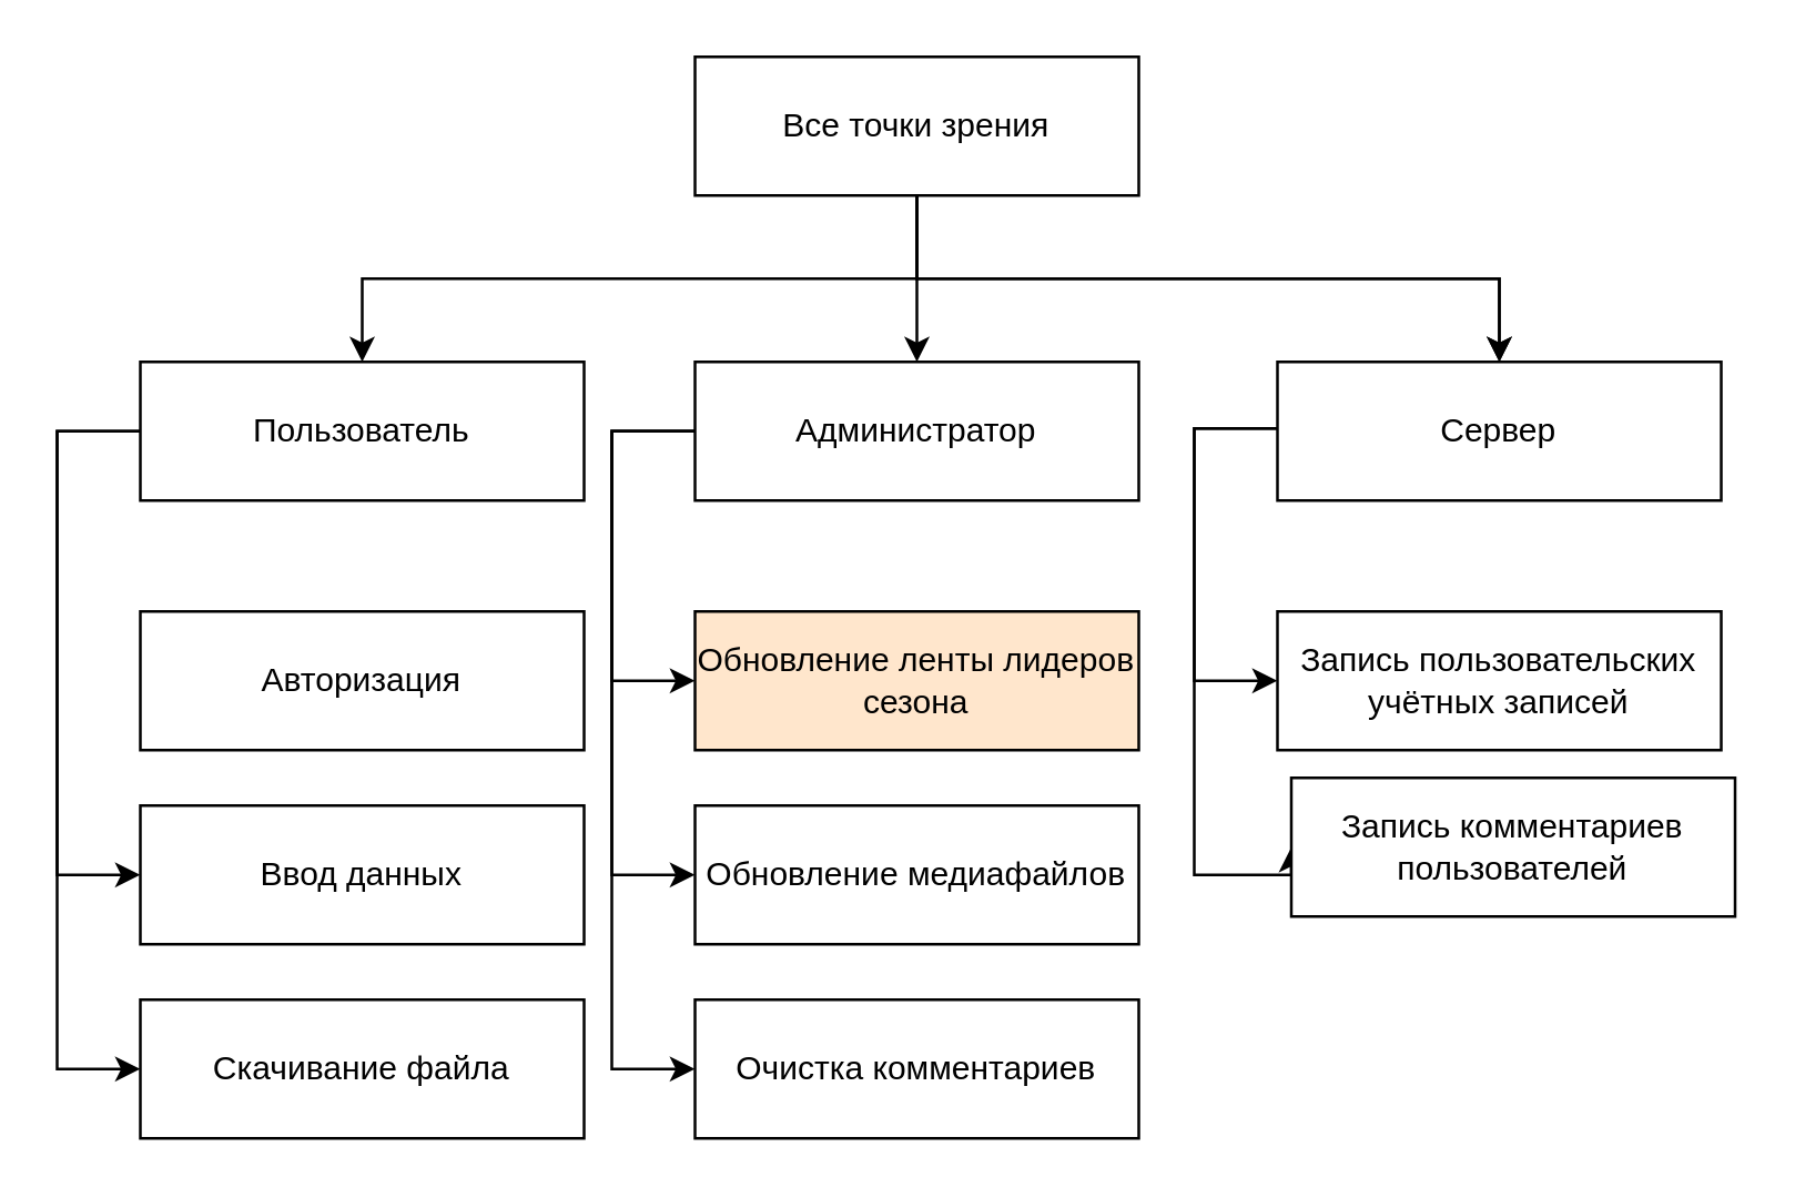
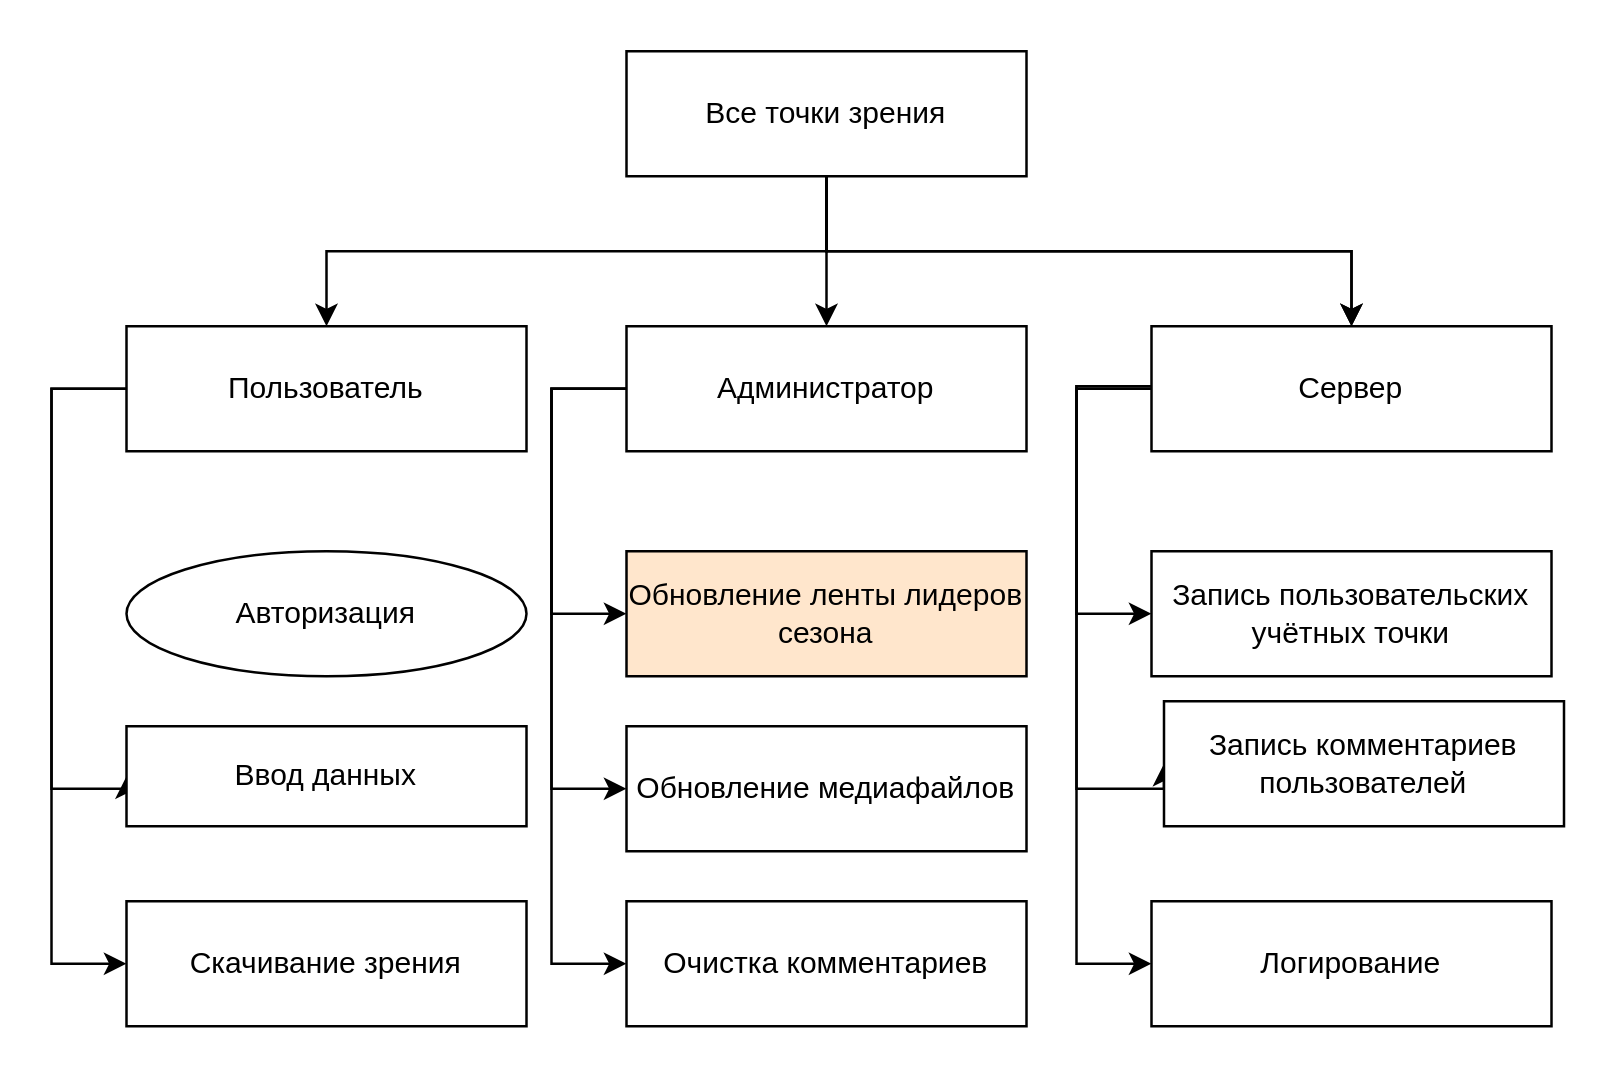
  <mxCell id="0" />
  <mxCell id="1" parent="0" />
  <mxCell id="2" style="edgeStyle=orthogonalEdgeStyle;rounded=0;orthogonalLoop=1;jettySize=auto;html=1;exitX=0.5;exitY=1;exitDx=0;exitDy=0;entryX=0.5;entryY=0;entryDx=0;entryDy=0;" parent="1" source="6" target="10" edge="1"><mxGeometry relative="1" as="geometry" /></mxCell>
  <mxCell id="3" style="edgeStyle=orthogonalEdgeStyle;rounded=0;orthogonalLoop=1;jettySize=auto;html=1;exitX=0.5;exitY=1;exitDx=0;exitDy=0;entryX=0.5;entryY=0;entryDx=0;entryDy=0;" parent="1" source="6" target="12" edge="1"><mxGeometry relative="1" as="geometry" /></mxCell>
  <mxCell id="4" style="edgeStyle=orthogonalEdgeStyle;rounded=0;orthogonalLoop=1;jettySize=auto;html=1;exitX=0.5;exitY=1;exitDx=0;exitDy=0;entryX=0.5;entryY=0;entryDx=0;entryDy=0;" parent="1" source="6" target="12" edge="1"><mxGeometry relative="1" as="geometry" /></mxCell>
  <mxCell id="5" style="edgeStyle=orthogonalEdgeStyle;rounded=0;orthogonalLoop=1;jettySize=auto;html=1;exitX=0.5;exitY=1;exitDx=0;exitDy=0;entryX=0.5;entryY=0;entryDx=0;entryDy=0;" parent="1" source="6" target="7" edge="1"><mxGeometry relative="1" as="geometry" /></mxCell>
  <mxCell id="6" value="Все точки зрения" style="rounded=0;whiteSpace=wrap;html=1;" parent="1" vertex="1"><mxGeometry x="250" y="20" width="160" height="50" as="geometry" /></mxCell>
  <mxCell id="7" value="Администратор" style="rounded=0;whiteSpace=wrap;html=1;" parent="1" vertex="1"><mxGeometry x="250" y="130" width="160" height="50" as="geometry" /></mxCell>
  <mxCell id="8" style="edgeStyle=orthogonalEdgeStyle;rounded=0;orthogonalLoop=1;jettySize=auto;html=1;exitX=0;exitY=0.5;exitDx=0;exitDy=0;entryX=0;entryY=0.5;entryDx=0;entryDy=0;" parent="1" source="10" target="15" edge="1"><mxGeometry relative="1" as="geometry"><Array as="points"><mxPoint x="20" y="155" /><mxPoint x="20" y="385" /></Array></mxGeometry></mxCell>
  <mxCell id="9" style="edgeStyle=orthogonalEdgeStyle;rounded=0;orthogonalLoop=1;jettySize=auto;html=1;exitX=0;exitY=0.5;exitDx=0;exitDy=0;entryX=0;entryY=0.5;entryDx=0;entryDy=0;" parent="1" source="10" target="14" edge="1"><mxGeometry relative="1" as="geometry"><Array as="points"><mxPoint x="20" y="155" /><mxPoint x="20" y="315" /></Array></mxGeometry></mxCell>
  <mxCell id="10" value="Пользователь" style="rounded=0;whiteSpace=wrap;html=1;" parent="1" vertex="1"><mxGeometry x="50" y="130" width="160" height="50" as="geometry" /></mxCell>
+ <mxCell id="11" style="edgeStyle=orthogonalEdgeStyle;rounded=0;orthogonalLoop=1;jettySize=auto;html=1;exitX=0;exitY=0.5;exitDx=0;exitDy=0;entryX=0;entryY=0.5;entryDx=0;entryDy=0;" parent="1" source="12" target="25" edge="1"><mxGeometry relative="1" as="geometry"><Array as="points"><mxPoint x="430" y="155" /><mxPoint x="430" y="385" /></Array><mxPoint x="460" y="455" as="targetPoint" /></mxGeometry></mxCell>
  <mxCell id="12" value="Сервер" style="rounded=0;whiteSpace=wrap;html=1;" parent="1" vertex="1"><mxGeometry x="460" y="130" width="160" height="50" as="geometry" /></mxCell>
- <mxCell id="13" value="Авторизация" style="rounded=0;whiteSpace=wrap;html=1;" parent="1" vertex="1"><mxGeometry x="50" y="220" width="160" height="50" as="geometry" /></mxCell>
- <mxCell id="14" value="Ввод данных" style="rounded=0;whiteSpace=wrap;html=1;" parent="1" vertex="1"><mxGeometry x="50" y="290" width="160" height="50" as="geometry" /></mxCell>
- <mxCell id="15" value="Скачивание файла" style="rounded=0;whiteSpace=wrap;html=1;" parent="1" vertex="1"><mxGeometry x="50" y="360" width="160" height="50" as="geometry" /></mxCell>
+ <mxCell id="13" value="Авторизация" style="ellipse;whiteSpace=wrap;html=1;" parent="1" vertex="1"><mxGeometry x="50" y="220" width="160" height="50" as="geometry" /></mxCell>
+ <mxCell id="14" value="Ввод данных" style="rounded=0;whiteSpace=wrap;html=1;" parent="1" vertex="1"><mxGeometry x="50" y="290" width="160" height="40" as="geometry" /></mxCell>
+ <mxCell id="15" value="Скачивание зрения" style="rounded=0;whiteSpace=wrap;html=1;" parent="1" vertex="1"><mxGeometry x="50" y="360" width="160" height="50" as="geometry" /></mxCell>
  <mxCell id="16" value="Обновление ленты лидеров сезона" style="rounded=0;whiteSpace=wrap;html=1;fillColor=#ffe6cc;" parent="1" vertex="1"><mxGeometry x="250" y="220" width="160" height="50" as="geometry" /></mxCell>
  <mxCell id="17" value="Обновление медиафайлов" style="rounded=0;whiteSpace=wrap;html=1;" parent="1" vertex="1"><mxGeometry x="250" y="290" width="160" height="50" as="geometry" /></mxCell>
  <mxCell id="18" value="Очистка комментариев" style="rounded=0;whiteSpace=wrap;html=1;" parent="1" vertex="1"><mxGeometry x="250" y="360" width="160" height="50" as="geometry" /></mxCell>
- <mxCell id="19" value="Запись пользовательских учётных записей" style="rounded=0;whiteSpace=wrap;html=1;" parent="1" vertex="1"><mxGeometry x="460" y="220" width="160" height="50" as="geometry" /></mxCell>
+ <mxCell id="19" value="Запись пользовательских учётных точки" style="rounded=0;whiteSpace=wrap;html=1;" parent="1" vertex="1"><mxGeometry x="460" y="220" width="160" height="50" as="geometry" /></mxCell>
  <mxCell id="20" style="edgeStyle=orthogonalEdgeStyle;rounded=0;orthogonalLoop=1;jettySize=auto;html=1;exitX=0;exitY=0.5;exitDx=0;exitDy=0;entryX=0;entryY=0.5;entryDx=0;entryDy=0;" parent="1" edge="1"><mxGeometry relative="1" as="geometry"><mxPoint x="250" y="155" as="sourcePoint" /><mxPoint x="250" y="385" as="targetPoint" /><Array as="points"><mxPoint x="220" y="155" /><mxPoint x="220" y="385" /></Array></mxGeometry></mxCell>
  <mxCell id="21" style="edgeStyle=orthogonalEdgeStyle;rounded=0;orthogonalLoop=1;jettySize=auto;html=1;exitX=0;exitY=0.5;exitDx=0;exitDy=0;entryX=0;entryY=0.5;entryDx=0;entryDy=0;" parent="1" edge="1"><mxGeometry relative="1" as="geometry"><mxPoint x="250" y="155" as="sourcePoint" /><mxPoint x="250" y="245" as="targetPoint" /><Array as="points"><mxPoint x="220" y="155" /><mxPoint x="220" y="245" /></Array></mxGeometry></mxCell>
  <mxCell id="22" style="edgeStyle=orthogonalEdgeStyle;rounded=0;orthogonalLoop=1;jettySize=auto;html=1;exitX=0;exitY=0.5;exitDx=0;exitDy=0;entryX=0;entryY=0.5;entryDx=0;entryDy=0;" parent="1" edge="1"><mxGeometry relative="1" as="geometry"><mxPoint x="250" y="155" as="sourcePoint" /><mxPoint x="250" y="315" as="targetPoint" /><Array as="points"><mxPoint x="220" y="155" /><mxPoint x="220" y="315" /></Array></mxGeometry></mxCell>
  <mxCell id="23" style="edgeStyle=orthogonalEdgeStyle;rounded=0;orthogonalLoop=1;jettySize=auto;html=1;exitX=0;exitY=0.5;exitDx=0;exitDy=0;entryX=0;entryY=0.5;entryDx=0;entryDy=0;" parent="1" edge="1" target="26"><mxGeometry relative="1" as="geometry"><mxPoint x="460" y="154" as="sourcePoint" /><mxPoint x="460" y="384" as="targetPoint" /><Array as="points"><mxPoint x="430" y="154" /><mxPoint x="430" y="315" /></Array></mxGeometry></mxCell>
  <mxCell id="24" style="edgeStyle=orthogonalEdgeStyle;rounded=0;orthogonalLoop=1;jettySize=auto;html=1;exitX=0;exitY=0.5;exitDx=0;exitDy=0;entryX=0;entryY=0.5;entryDx=0;entryDy=0;" parent="1" edge="1" target="19"><mxGeometry relative="1" as="geometry"><mxPoint x="460" y="154" as="sourcePoint" /><mxPoint x="460" y="314" as="targetPoint" /><Array as="points"><mxPoint x="430" y="154" /><mxPoint x="430" y="245" /></Array></mxGeometry></mxCell>
+ <mxCell id="25" value="Логирование" style="rounded=0;whiteSpace=wrap;html=1;" parent="1" vertex="1"><mxGeometry x="460" y="360" width="160" height="50" as="geometry" /></mxCell>
  <mxCell id="26" value="Запись комментариев пользователей" style="rounded=0;whiteSpace=wrap;html=1;" vertex="1" parent="1"><mxGeometry x="465" y="280" width="160" height="50" as="geometry" /></mxCell>
